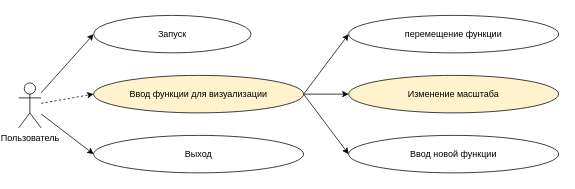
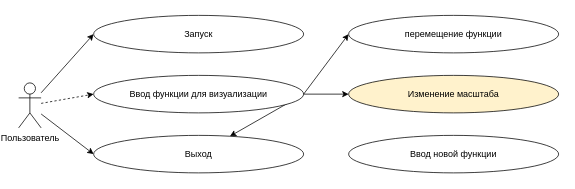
  <mxCell id="0" />
  <mxCell id="1" parent="0" />
  <mxCell id="2" style="rounded=0;orthogonalLoop=1;jettySize=auto;html=1;entryX=0;entryY=0.5;entryDx=0;entryDy=0;" edge="1" parent="1" source="5" target="6"><mxGeometry relative="1" as="geometry" /></mxCell>
  <mxCell id="3" style="edgeStyle=none;rounded=0;orthogonalLoop=1;jettySize=auto;html=1;entryX=0;entryY=0.5;entryDx=0;entryDy=0;dashed=1;" edge="1" parent="1" source="5" target="10"><mxGeometry relative="1" as="geometry" /></mxCell>
  <mxCell id="4" style="edgeStyle=none;rounded=0;orthogonalLoop=1;jettySize=auto;html=1;entryX=0;entryY=0.5;entryDx=0;entryDy=0;" edge="1" parent="1" source="5" target="11"><mxGeometry relative="1" as="geometry" /></mxCell>
  <mxCell id="5" value="Пользователь" style="shape=umlActor;verticalLabelPosition=bottom;verticalAlign=top;html=1;outlineConnect=0;" vertex="1" parent="1"><mxGeometry x="20" y="110" width="30" height="60" as="geometry" /></mxCell>
- <mxCell id="6" value="Запуск" style="ellipse;whiteSpace=wrap;html=1;" vertex="1" parent="1"><mxGeometry x="120" y="20" width="210" height="50" as="geometry" /></mxCell>
+ <mxCell id="6" value="Запуск" style="ellipse;whiteSpace=wrap;html=1;" vertex="1" parent="1"><mxGeometry x="120" y="20" width="280" height="50" as="geometry" /></mxCell>
  <mxCell id="7" style="edgeStyle=none;rounded=0;orthogonalLoop=1;jettySize=auto;html=1;entryX=0;entryY=0.5;entryDx=0;entryDy=0;" edge="1" parent="1" source="10" target="13"><mxGeometry relative="1" as="geometry" /></mxCell>
  <mxCell id="8" style="edgeStyle=none;rounded=0;orthogonalLoop=1;jettySize=auto;html=1;entryX=0;entryY=0.5;entryDx=0;entryDy=0;exitX=1;exitY=0.5;exitDx=0;exitDy=0;" edge="1" parent="1" source="10" target="12"><mxGeometry relative="1" as="geometry" /></mxCell>
- <mxCell id="9" style="edgeStyle=none;rounded=0;orthogonalLoop=1;jettySize=auto;html=1;entryX=0;entryY=0.5;entryDx=0;entryDy=0;exitX=1;exitY=0.5;exitDx=0;exitDy=0;" edge="1" parent="1" source="10" target="14"><mxGeometry relative="1" as="geometry" /></mxCell>
- <mxCell id="10" value="Ввод функции для визуализации" style="ellipse;whiteSpace=wrap;html=1;fillColor=#fff2cc;" vertex="1" parent="1"><mxGeometry x="120" y="100" width="280" height="50" as="geometry" /></mxCell>
+ <mxCell id="9" style="edgeStyle=none;rounded=0;orthogonalLoop=1;jettySize=auto;html=1;exitX=1;exitY=0.5;exitDx=0;exitDy=0;" edge="1" parent="1" source="10" target="11"><mxGeometry relative="1" as="geometry" /></mxCell>
+ <mxCell id="10" value="Ввод функции для визуализации" style="ellipse;whiteSpace=wrap;html=1;" vertex="1" parent="1"><mxGeometry x="120" y="100" width="280" height="50" as="geometry" /></mxCell>
  <mxCell id="11" value="Выход" style="ellipse;whiteSpace=wrap;html=1;" vertex="1" parent="1"><mxGeometry x="120" y="180" width="280" height="50" as="geometry" /></mxCell>
  <mxCell id="12" value="перемещение функции" style="ellipse;whiteSpace=wrap;html=1;" vertex="1" parent="1"><mxGeometry x="460" y="20" width="280" height="50" as="geometry" /></mxCell>
  <mxCell id="13" value="Изменение масштаба" style="ellipse;whiteSpace=wrap;html=1;fillColor=#fff2cc;" vertex="1" parent="1"><mxGeometry x="460" y="100" width="280" height="50" as="geometry" /></mxCell>
  <mxCell id="14" value="Ввод новой функции" style="ellipse;whiteSpace=wrap;html=1;" vertex="1" parent="1"><mxGeometry x="460" y="180" width="280" height="50" as="geometry" /></mxCell>
